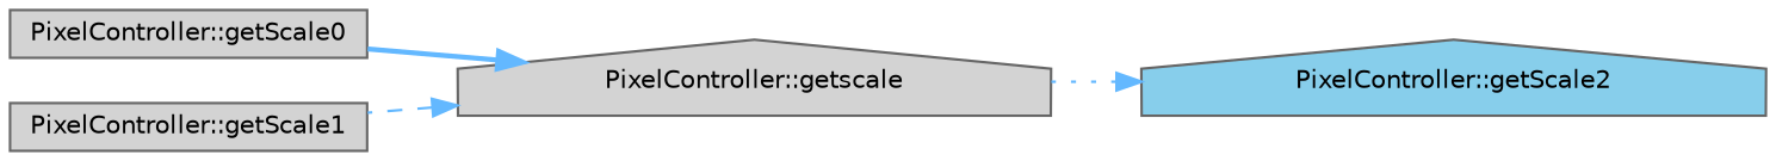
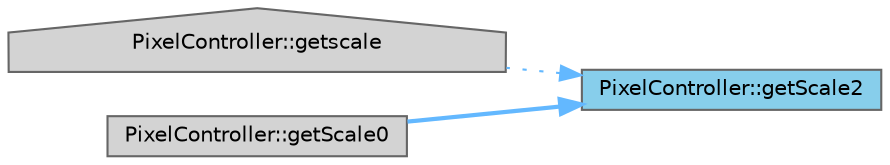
  digraph {
    rankdir=RL
    node [color=grey40 fillcolor=lightgrey fontname=Helvetica fontsize=10 shape=house style=filled]
    edge [color=steelblue1 dir=back fontname=Helvetica fontsize=10 labelfontname=Helvetica labelfontsize=10]
    n1 [color=gray40 fontcolor=black height=0.2 label="PixelController::getscale" width=0.4]
    n2 [height=0.2 label="PixelController::getScale0" shape=box width=0.4]
-   n3 [height=0.2 label="PixelController::getScale1" shape=box width=0.4]
-   n4 [fillcolor=skyblue height=0.2 label="PixelController::getScale2" width=0.4]
-   n1 -> n2 [style=bold]
-   n1 -> n3 [style=dashed]
+   n4 [fillcolor=skyblue height=0.2 label="PixelController::getScale2" shape=box width=0.4]
+   n4 -> n2 [style=bold]
    n4 -> n1 [style=dotted]
  }
